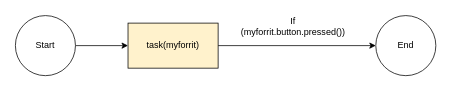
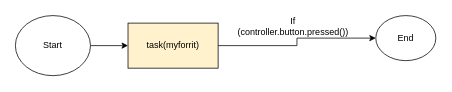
  <mxCell id="0" />
  <mxCell id="1" parent="0" />
  <mxCell id="2" value="" style="edgeStyle=orthogonalEdgeStyle;rounded=0;orthogonalLoop=1;jettySize=auto;html=1;" edge="1" parent="1" source="3" target="5"><mxGeometry relative="1" as="geometry" /></mxCell>
- <mxCell id="3" value="Start" style="ellipse;whiteSpace=wrap;html=1;aspect=fixed;" vertex="1" parent="1"><mxGeometry x="20" y="20" width="80" height="80" as="geometry" /></mxCell>
+ <mxCell id="3" value="Start" style="ellipse;whiteSpace=wrap;html=1;aspect=fixed;" vertex="1" parent="1"><mxGeometry x="20" y="20" width="100" height="80" as="geometry" /></mxCell>
  <mxCell id="4" value="" style="edgeStyle=orthogonalEdgeStyle;rounded=0;orthogonalLoop=1;jettySize=auto;html=1;" edge="1" parent="1" source="5" target="6"><mxGeometry relative="1" as="geometry" /></mxCell>
  <mxCell id="5" value="task(myforrit)" style="whiteSpace=wrap;html=1;fillColor=#fff2cc;" vertex="1" parent="1"><mxGeometry x="170" y="30" width="120" height="60" as="geometry" /></mxCell>
- <mxCell id="6" value="End" style="ellipse;whiteSpace=wrap;html=1;" vertex="1" parent="1"><mxGeometry x="500" y="20" width="80" height="80" as="geometry" /></mxCell>
- <mxCell id="7" value="If (myforrit.button.pressed())" style="text;html=1;strokeColor=none;fillColor=none;align=center;verticalAlign=middle;whiteSpace=wrap;rounded=0;" vertex="1" parent="1"><mxGeometry x="360" y="20" width="60" height="30" as="geometry" /></mxCell>
+ <mxCell id="6" value="End" style="ellipse;whiteSpace=wrap;html=1;" vertex="1" parent="1"><mxGeometry x="500" y="20" width="80" height="60" as="geometry" /></mxCell>
+ <mxCell id="7" value="If (controller.button.pressed())" style="text;html=1;strokeColor=none;fillColor=none;align=center;verticalAlign=middle;whiteSpace=wrap;rounded=0;" vertex="1" parent="1"><mxGeometry x="360" y="20" width="60" height="30" as="geometry" /></mxCell>
